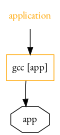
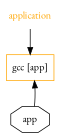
  strict digraph {
    fontname="EB Garamond"
    node [fontname="EB Garamond"]
    edge [fontname="EB Garamond"]
    "gcc [app]" [color=orange shape=box]
    app [shape=octagon]
    application [fontcolor=orange shape=plaintext]
-   "gcc [app]" -> app
+   app -> "gcc [app]"
    application -> "gcc [app]"
  }
